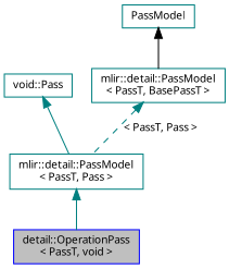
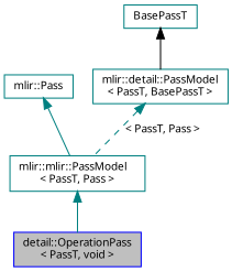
  digraph {
    fontname="Noto Sans"
    node [color=teal fontname="Noto Sans" fontsize=10 shape=record]
    edge [color=teal dir=back fontname="Noto Sans" fontsize=10 labelfontname=Helvetica labelfontsize=10 style=solid]
    n1 [color=blue fillcolor=grey75 fontcolor=black height=0.2 label="detail::OperationPass\l\< PassT, void \>" style=filled width=0.4]
-   n2 [height=0.2 label="mlir::detail::PassModel\l\< PassT, Pass \>" width=0.4]
-   n3 [height=0.2 label="void::Pass" width=0.4]
+   n2 [height=0.2 label="mlir::mlir::PassModel\l\< PassT, Pass \>" width=0.4]
+   n3 [height=0.2 label="mlir::Pass" width=0.4]
    n4 [height=0.2 label="mlir::detail::PassModel\l\< PassT, BasePassT \>" width=0.4]
-   n5 [height=0.2 label=PassModel width=0.4]
+   n5 [height=0.2 label=BasePassT width=0.4]
    n2 -> n1
    n3 -> n2
    n4 -> n2 [label=" \< PassT, Pass \>" style=dashed]
    n5 -> n4 [color=black]
  }
